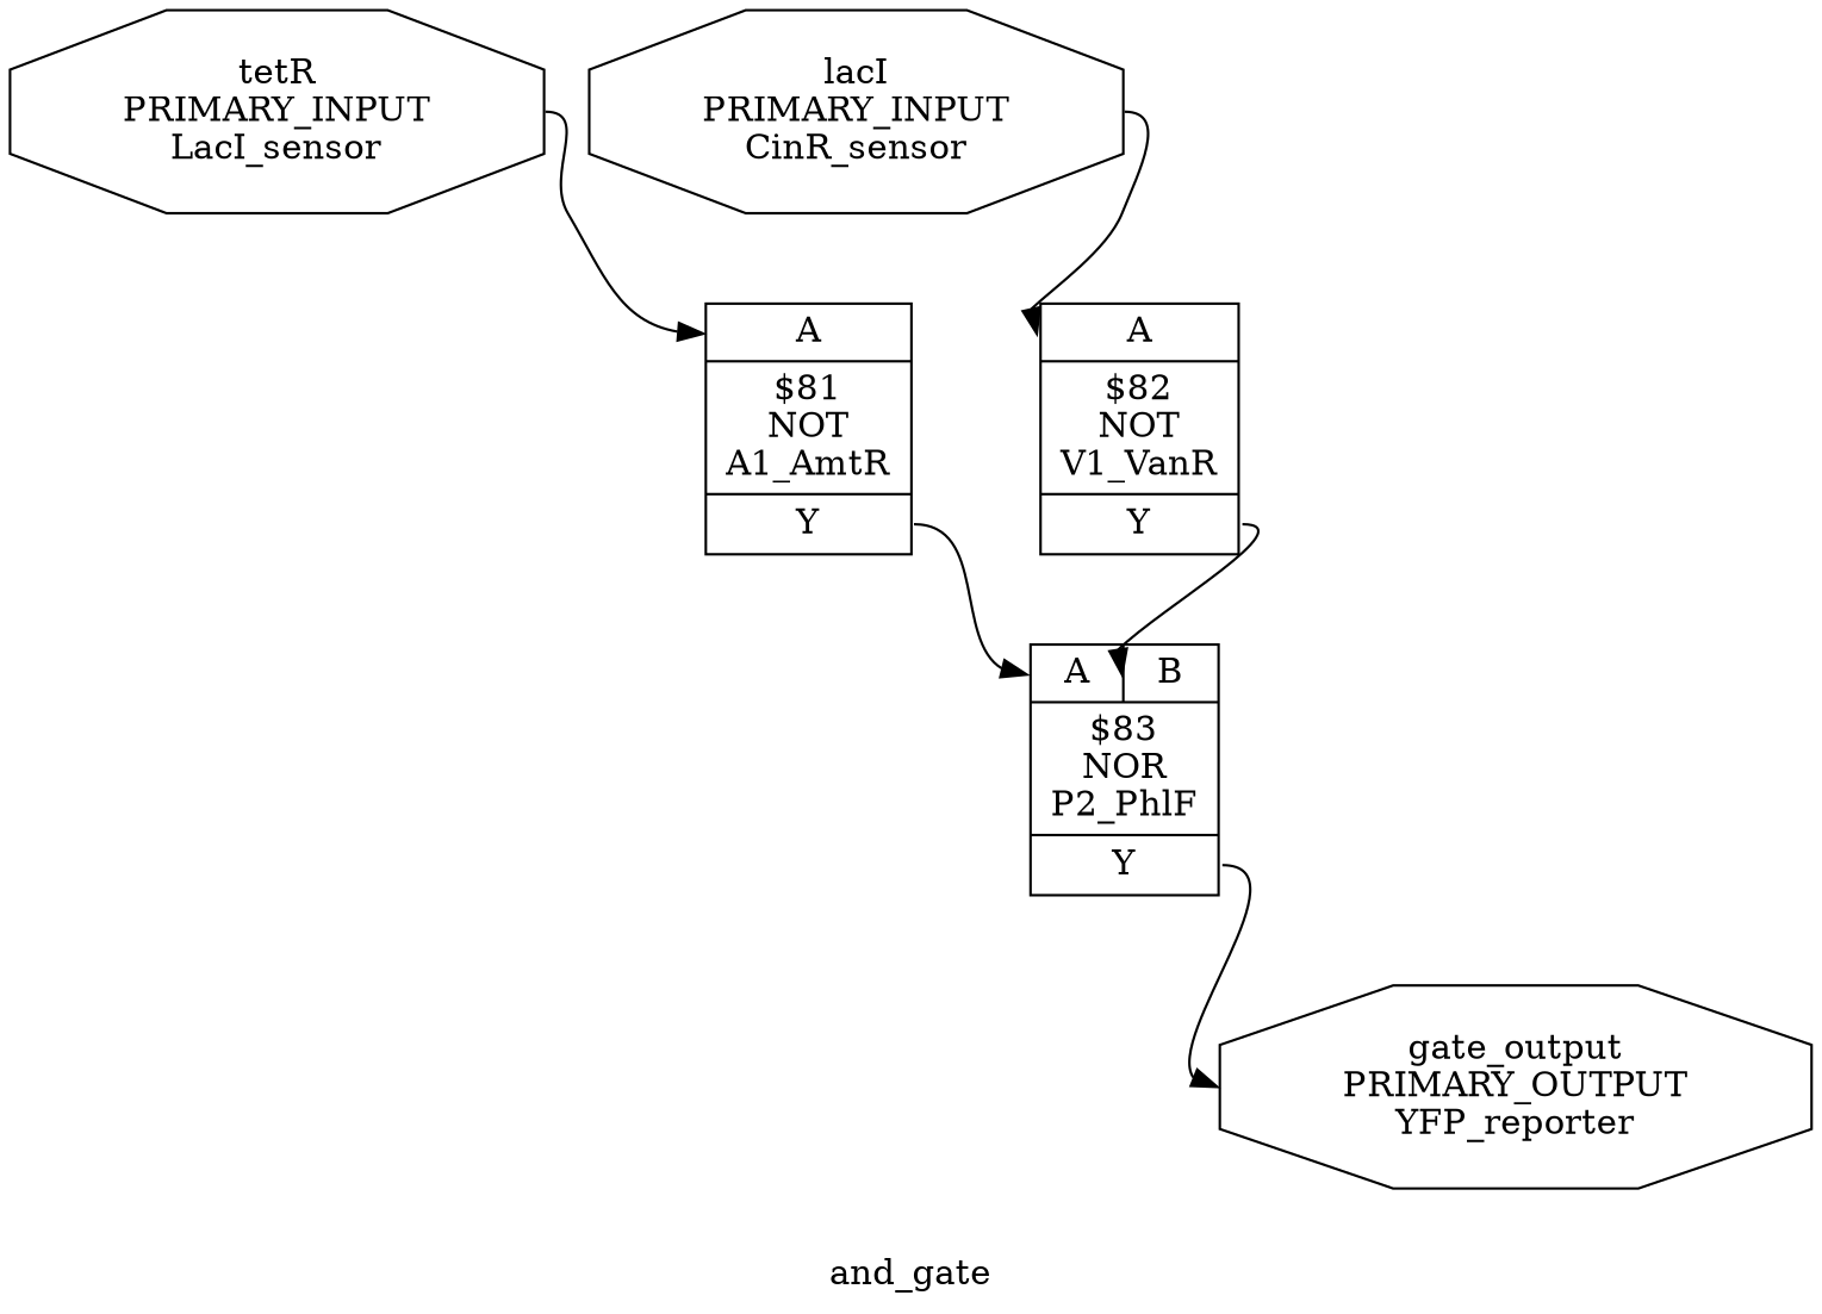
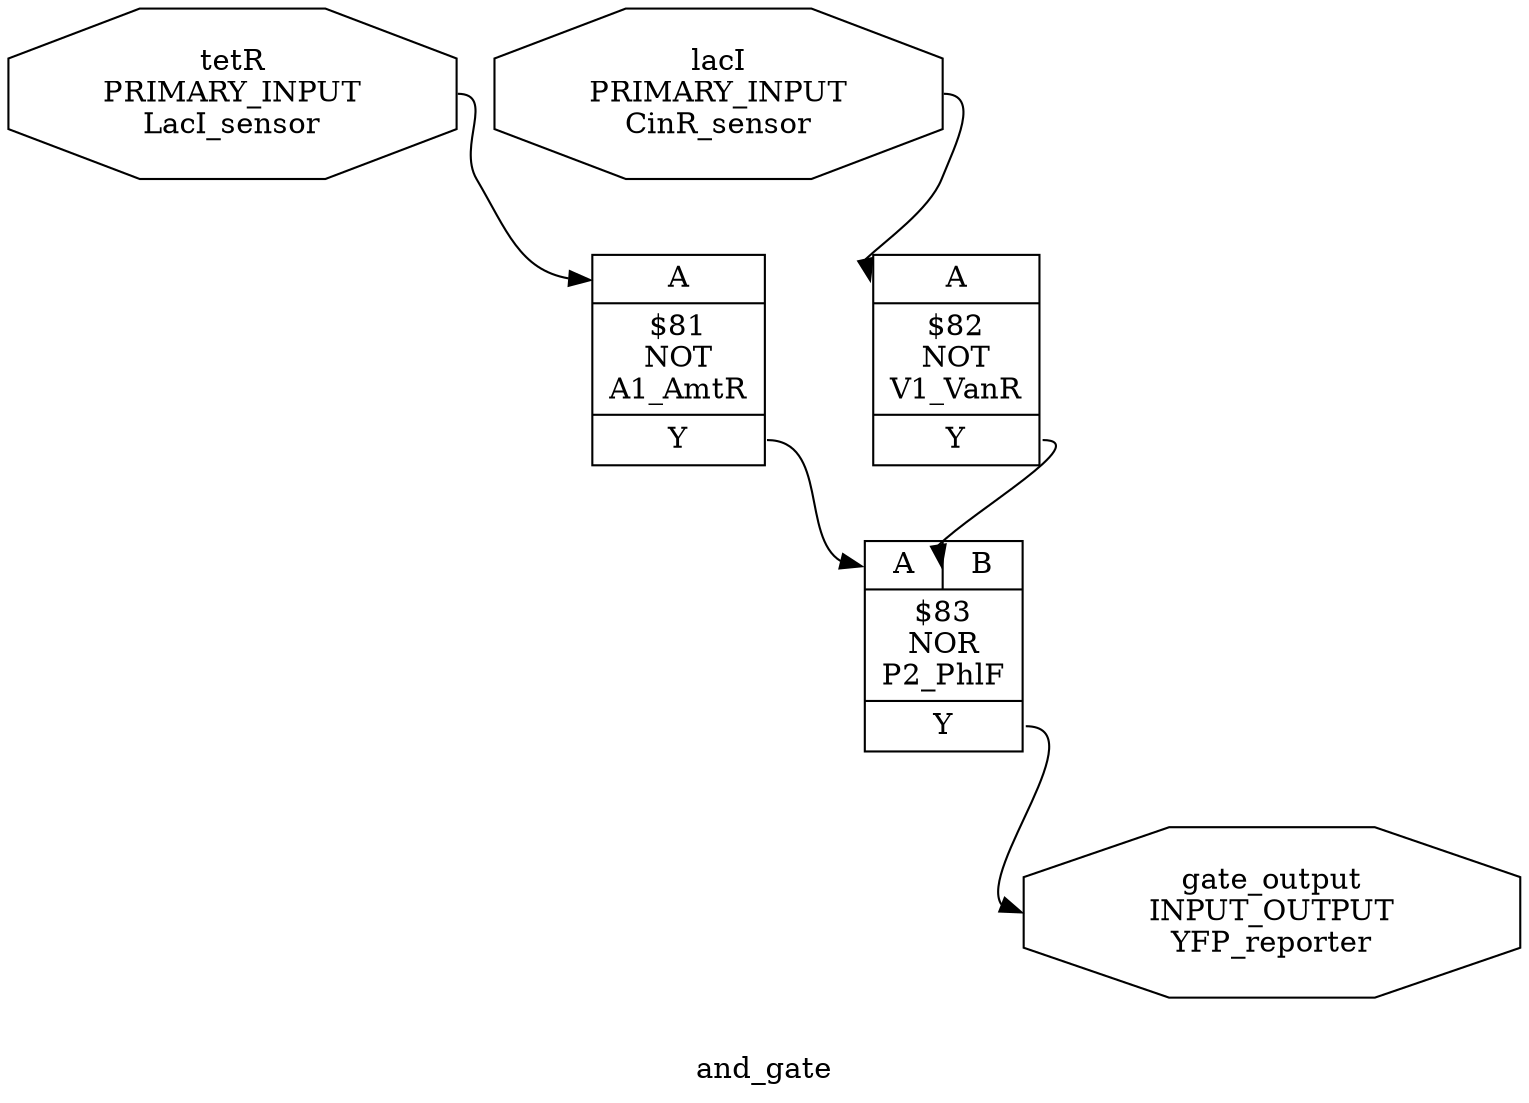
  digraph {
    label=and_gate
    rankdir=TB
    remincross=true
    node [shape=octagon]
    edge [color=black fontcolor=black headport="p6:w" tailport="p7:e"]
-   n1 [fontcolor=black label="gate_output\nPRIMARY_OUTPUT\nYFP_reporter"]
+   n1 [fontcolor=black label="gate_output\nINPUT_OUTPUT\nYFP_reporter"]
    n2 [fontcolor=black label="lacI\nPRIMARY_INPUT\nCinR_sensor"]
    n3 [label="{{<p6> A}|$82\nNOT\nV1_VanR|{<p7> Y}}" shape=record]
    n4 [fontcolor=black label="tetR\nPRIMARY_INPUT\nLacI_sensor"]
    n5 [label="{{<p6> A}|$81\nNOT\nA1_AmtR|{<p7> Y}}" shape=record]
    n6 [label="{{<p6> A|<p10> B}|$83\nNOR\nP2_PhlF|{<p7> Y}}" shape=record]
    n2 -> n3 [tailport=e]
    n3 -> n6 [headport="p10:w"]
    n4 -> n5 [tailport=e]
    n5 -> n6
    n6 -> n1 [headport=w]
  }
